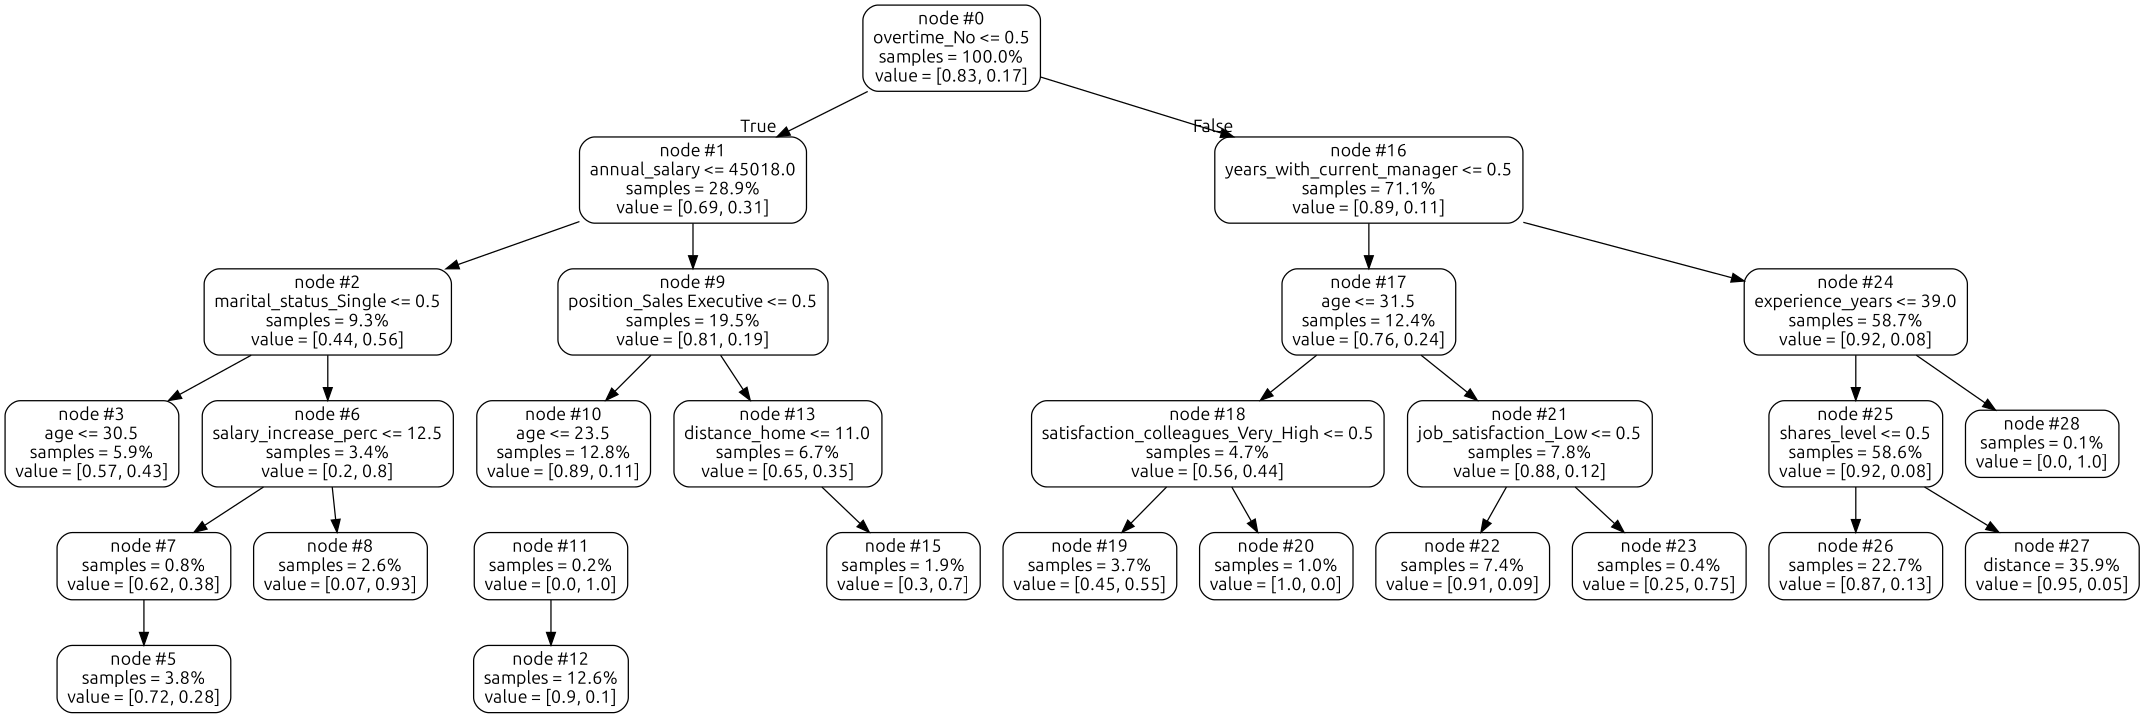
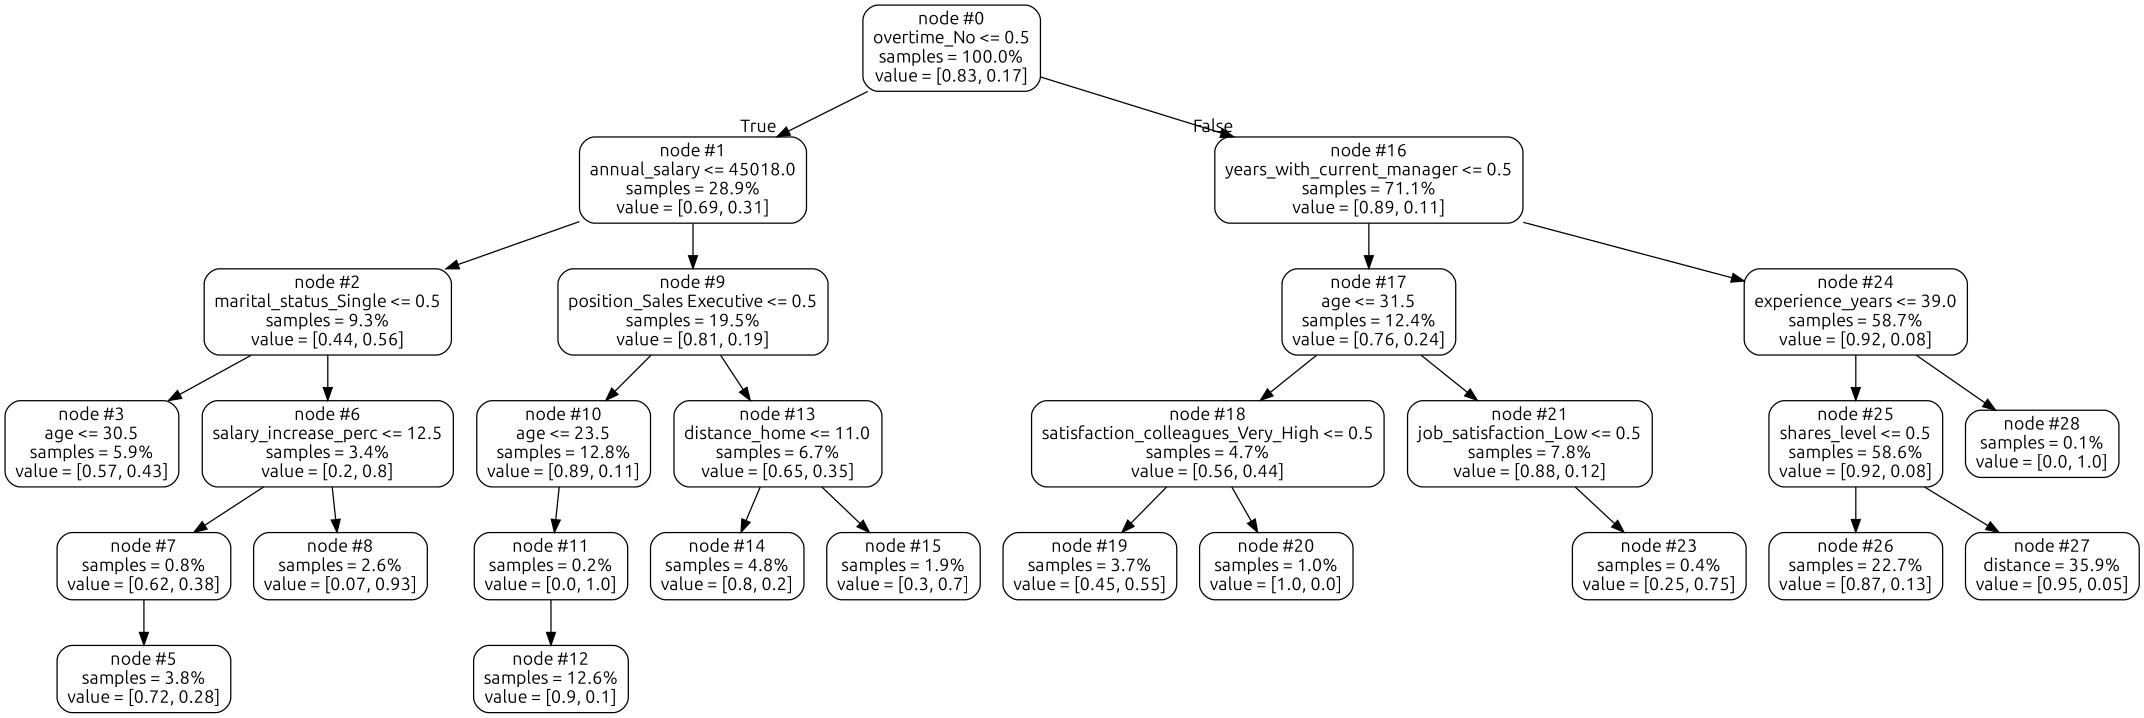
  digraph {
    fontname=Ubuntu
    node [color=black fontname=Ubuntu shape=box style=rounded]
    edge [fontname=Ubuntu]
    n1 [label="node #0\novertime_No <= 0.5\nsamples = 100.0%\nvalue = [0.83, 0.17]"]
    n2 [label="node #1\nannual_salary <= 45018.0\nsamples = 28.9%\nvalue = [0.69, 0.31]"]
    n3 [label="node #16\nyears_with_current_manager <= 0.5\nsamples = 71.1%\nvalue = [0.89, 0.11]"]
    n4 [label="node #2\nmarital_status_Single <= 0.5\nsamples = 9.3%\nvalue = [0.44, 0.56]"]
    n5 [label="node #9\nposition_Sales Executive <= 0.5\nsamples = 19.5%\nvalue = [0.81, 0.19]"]
    n6 [label="node #17\nage <= 31.5\nsamples = 12.4%\nvalue = [0.76, 0.24]"]
    n7 [label="node #24\nexperience_years <= 39.0\nsamples = 58.7%\nvalue = [0.92, 0.08]"]
    n8 [label="node #3\nage <= 30.5\nsamples = 5.9%\nvalue = [0.57, 0.43]"]
    n9 [label="node #6\nsalary_increase_perc <= 12.5\nsamples = 3.4%\nvalue = [0.2, 0.8]"]
    n10 [label="node #10\nage <= 23.5\nsamples = 12.8%\nvalue = [0.89, 0.11]"]
    n11 [label="node #13\ndistance_home <= 11.0\nsamples = 6.7%\nvalue = [0.65, 0.35]"]
    n12 [label="node #7\nsamples = 0.8%\nvalue = [0.62, 0.38]"]
    n13 [label="node #8\nsamples = 2.6%\nvalue = [0.07, 0.93]"]
    n14 [label="node #5\nsamples = 3.8%\nvalue = [0.72, 0.28]"]
    n15 [label="node #11\nsamples = 0.2%\nvalue = [0.0, 1.0]"]
+   n16 [label="node #14\nsamples = 4.8%\nvalue = [0.8, 0.2]"]
    n17 [label="node #15\nsamples = 1.9%\nvalue = [0.3, 0.7]"]
    n18 [label="node #12\nsamples = 12.6%\nvalue = [0.9, 0.1]"]
    n19 [label="node #18\nsatisfaction_colleagues_Very_High <= 0.5\nsamples = 4.7%\nvalue = [0.56, 0.44]"]
    n20 [label="node #21\njob_satisfaction_Low <= 0.5\nsamples = 7.8%\nvalue = [0.88, 0.12]"]
    n21 [label="node #25\nshares_level <= 0.5\nsamples = 58.6%\nvalue = [0.92, 0.08]"]
    n22 [label="node #28\nsamples = 0.1%\nvalue = [0.0, 1.0]"]
    n23 [label="node #19\nsamples = 3.7%\nvalue = [0.45, 0.55]"]
    n24 [label="node #20\nsamples = 1.0%\nvalue = [1.0, 0.0]"]
-   n25 [label="node #22\nsamples = 7.4%\nvalue = [0.91, 0.09]"]
    n26 [label="node #23\nsamples = 0.4%\nvalue = [0.25, 0.75]"]
    n27 [label="node #26\nsamples = 22.7%\nvalue = [0.87, 0.13]"]
    n28 [label="node #27\ndistance = 35.9%\nvalue = [0.95, 0.05]"]
    n1 -> n2 [headlabel=True labelangle=45 labeldistance=2.5]
    n1 -> n3 [headlabel=False labelangle=-45 labeldistance=2.5]
    n2 -> n4
    n2 -> n5
    n3 -> n6
    n3 -> n7
    n4 -> n8
    n4 -> n9
    n5 -> n10
    n5 -> n11
    n6 -> n19
    n6 -> n20
    n7 -> n21
    n7 -> n22
    n9 -> n12
    n9 -> n13
+   n10 -> n15
+   n11 -> n16
    n11 -> n17
    n12 -> n14
    n15 -> n18
    n19 -> n23
    n19 -> n24
-   n20 -> n25
    n20 -> n26
    n21 -> n27
    n21 -> n28
  }
